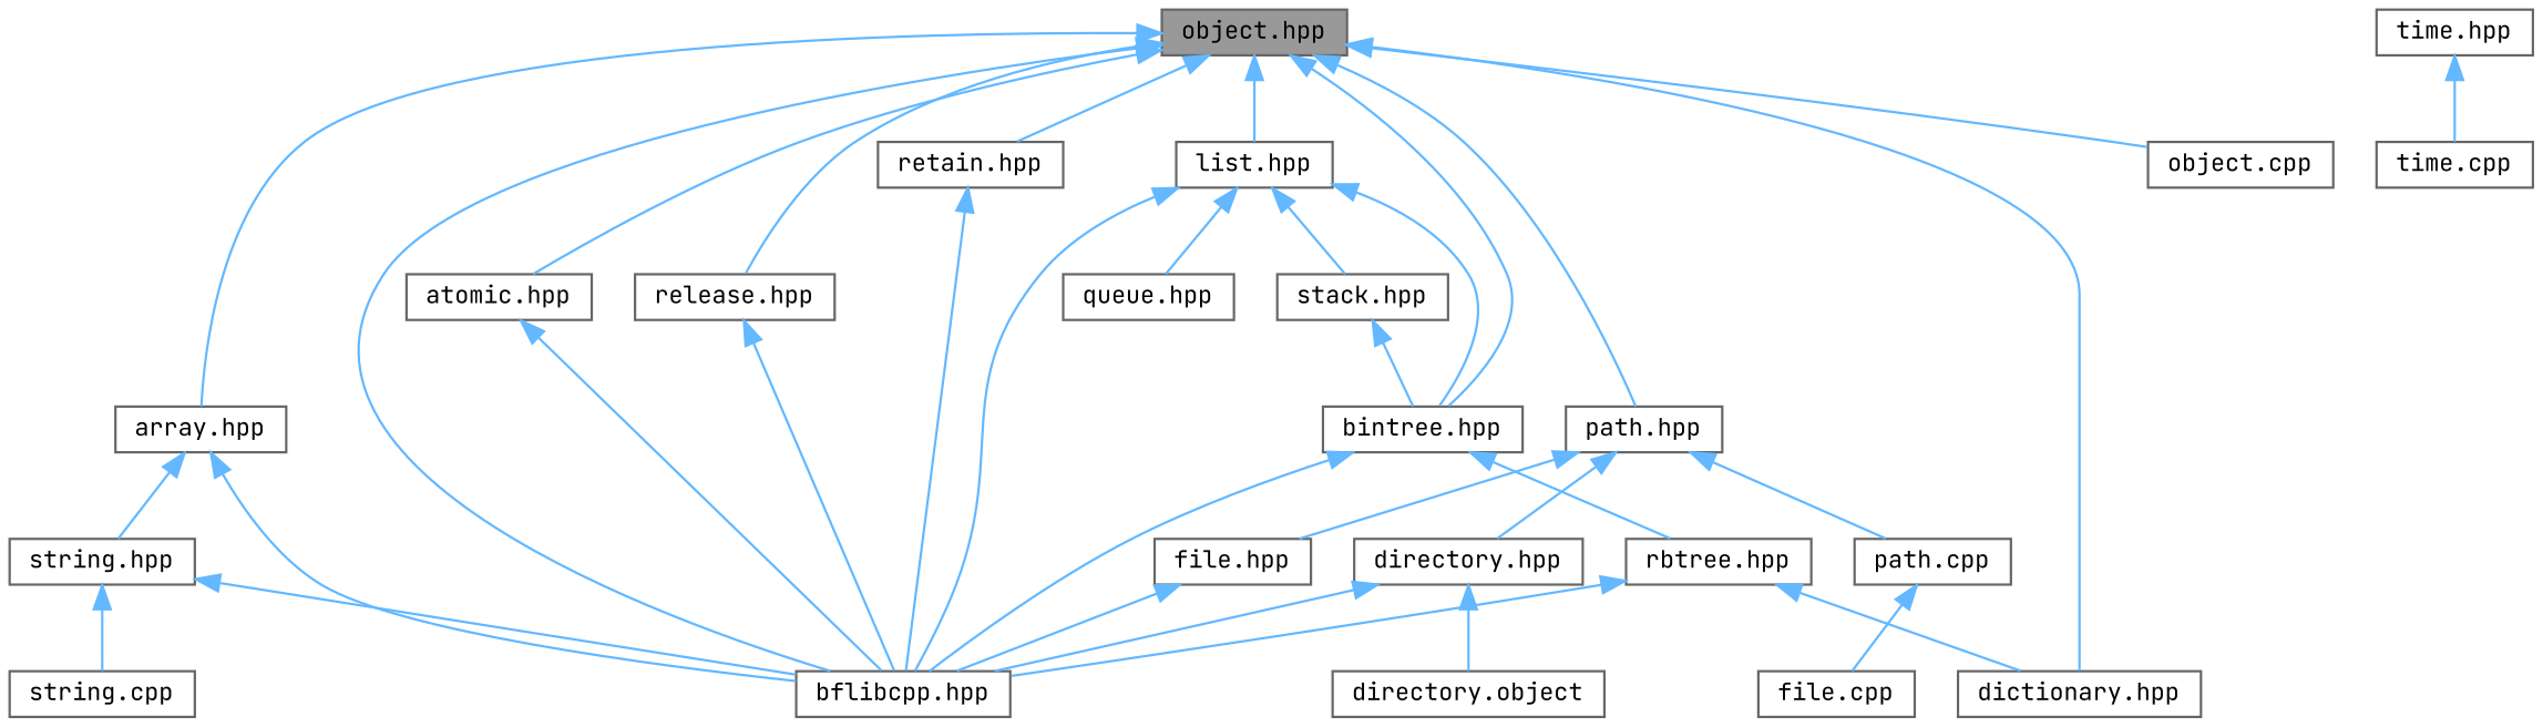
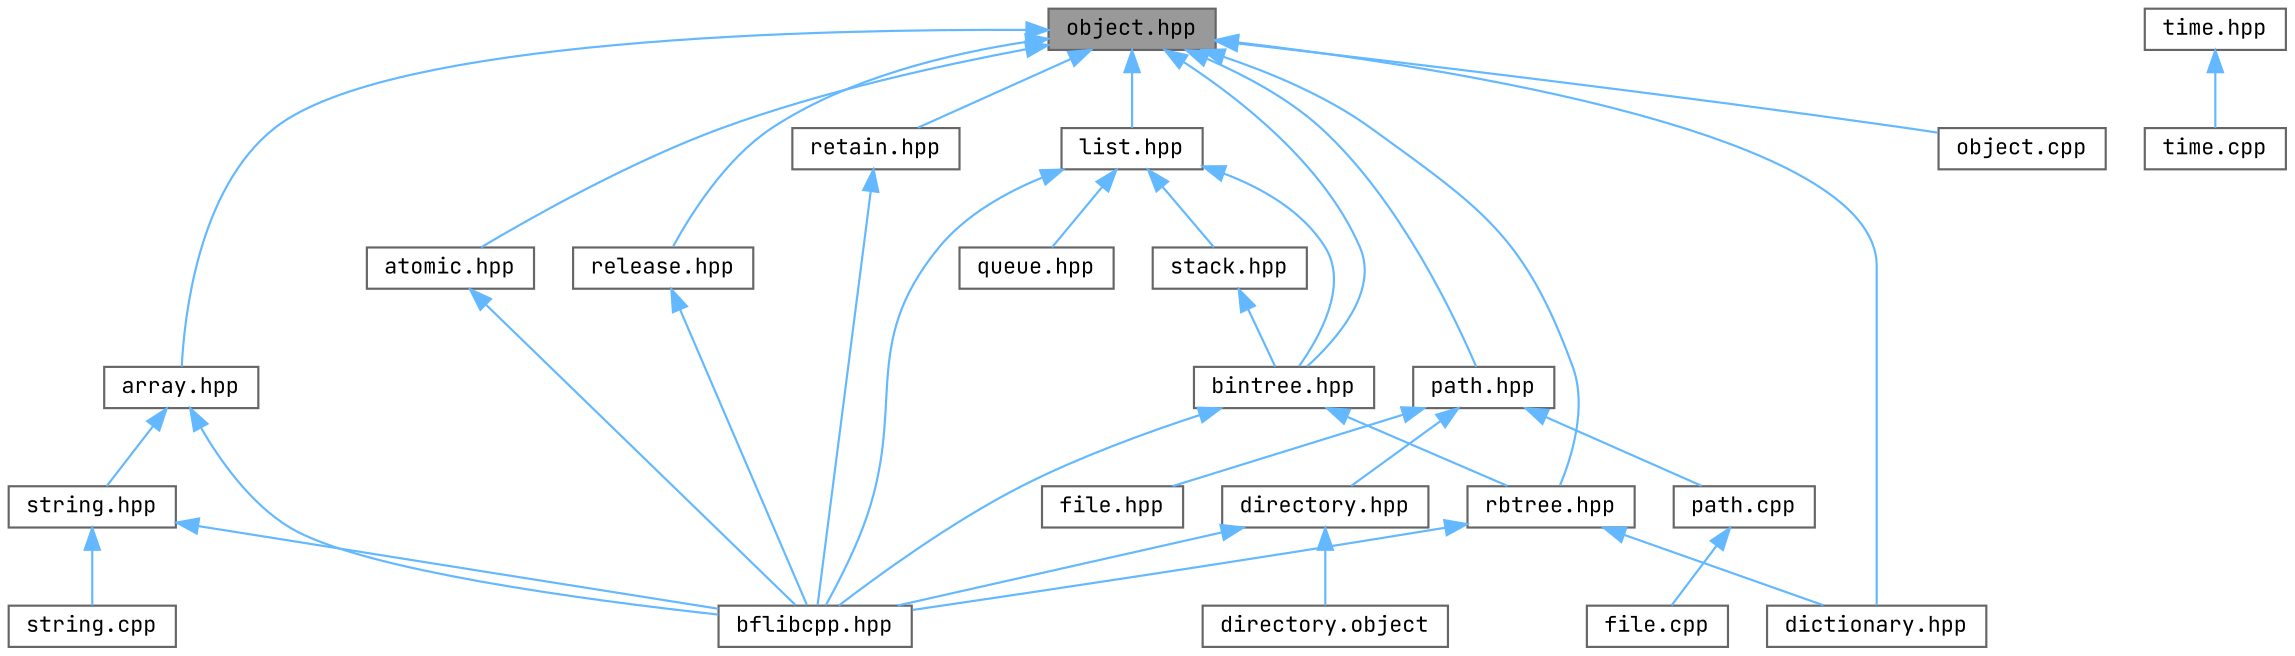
  digraph {
    fontname="JetBrains Mono"
    node [color=grey40 fillcolor=white fontname="JetBrains Mono" fontsize=10 shape=box style=filled]
    edge [color=steelblue1 dir=back fontname="JetBrains Mono" fontsize=10 labelfontname=Helvetica labelfontsize=10 style=solid]
    n1 [color=gray40 fillcolor=grey60 fontcolor=black height=0.2 label="object.hpp" width=0.4]
    n2 [height=0.2 label="array.hpp" width=0.4]
    n3 [height=0.2 label="bflibcpp.hpp" width=0.4]
    n4 [height=0.2 label="atomic.hpp" width=0.4]
    n5 [height=0.2 label="bintree.hpp" width=0.4]
    n6 [height=0.2 label="dictionary.hpp" width=0.4]
    n7 [height=0.2 label="list.hpp" width=0.4]
    n8 [height=0.2 label="object.cpp" width=0.4]
    n9 [height=0.2 label="path.hpp" width=0.4]
    n10 [height=0.2 label="release.hpp" width=0.4]
    n11 [height=0.2 label="retain.hpp" width=0.4]
    n12 [height=0.2 label="string.hpp" width=0.4]
    n13 [height=0.2 label="rbtree.hpp" width=0.4]
    n14 [height=0.2 label="queue.hpp" width=0.4]
    n15 [height=0.2 label="stack.hpp" width=0.4]
    n16 [height=0.2 label="directory.hpp" width=0.4]
    n17 [height=0.2 label="file.hpp" width=0.4]
    n18 [height=0.2 label="path.cpp" width=0.4]
    n19 [height=0.2 label="time.hpp" width=0.4]
    n20 [height=0.2 label="time.cpp" width=0.4]
    n21 [height=0.2 label="string.cpp" width=0.4]
    n22 [height=0.2 label="directory.object" width=0.4]
    n23 [height=0.2 label="file.cpp" width=0.4]
    n1 -> n2
-   n1 -> n3
+   n1 -> n13
    n1 -> n4
    n1 -> n5
    n1 -> n6
    n1 -> n7
    n1 -> n8
    n1 -> n9
    n1 -> n10
    n1 -> n11
    n2 -> n3
    n2 -> n12
    n4 -> n3
    n5 -> n3
    n5 -> n13
    n7 -> n3
    n7 -> n5
    n7 -> n14
    n7 -> n15
    n9 -> n16
    n9 -> n17
    n9 -> n18
    n10 -> n3
    n11 -> n3
    n12 -> n3
    n12 -> n21
    n13 -> n3
    n13 -> n6
    n15 -> n5
    n16 -> n3
    n16 -> n22
-   n17 -> n3
    n18 -> n23
    n19 -> n20
  }
